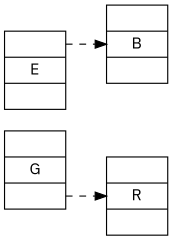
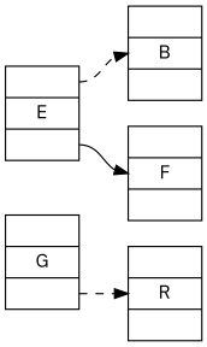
  digraph {
    fontname="IBM Plex Sans"
    rankdir=LR
    node [fontname="IBM Plex Sans" shape=record]
    edge [fontname="IBM Plex Sans" headport=f1 style=dashed tailport=f2]
    n1 [height=.1 label="<f0> |<f1> G|<f2> "]
    n2 [height=.1 label="<f0> |<f1> R|<f2> "]
    n3 [height=.1 label="<f0> |<f1> E|<f2> "]
    n4 [height=.1 label="<f0> |<f1> B|<f2> "]
+   n5 [height=.1 label="<f0> |<f1> F|<f2> "]
    n1 -> n2
    n3 -> n4 [tailport=f0]
+   n3 -> n5 [style=solid]
  }
